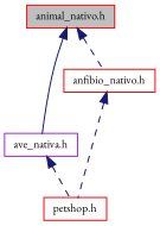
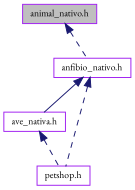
  digraph {
    fontname="EB Garamond"
    node [color=purple fillcolor=white fontname="EB Garamond" fontsize=10 shape=record style=filled]
    edge [color=midnightblue dir=back fontname="EB Garamond" fontsize=10 labelfontname=Helvetica labelfontsize=10 style=dashed]
-   n1 [color=red fillcolor=grey75 fontcolor=black height=0.2 label="animal_nativo.h" width=0.4]
-   n2 [color=red height=0.2 label="anfibio_nativo.h" width=0.4]
+   n1 [fillcolor=grey75 fontcolor=black height=0.2 label="animal_nativo.h" width=0.4]
+   n2 [height=0.2 label="anfibio_nativo.h" width=0.4]
    n3 [height=0.2 label="ave_nativa.h" width=0.4]
-   n4 [color=red height=0.2 label="petshop.h" width=0.4]
+   n4 [height=0.2 label="petshop.h" width=0.4]
    n1 -> n2
-   n1 -> n3 [style=solid]
+   n2 -> n3 [style=solid]
    n2 -> n4
    n3 -> n4
  }
